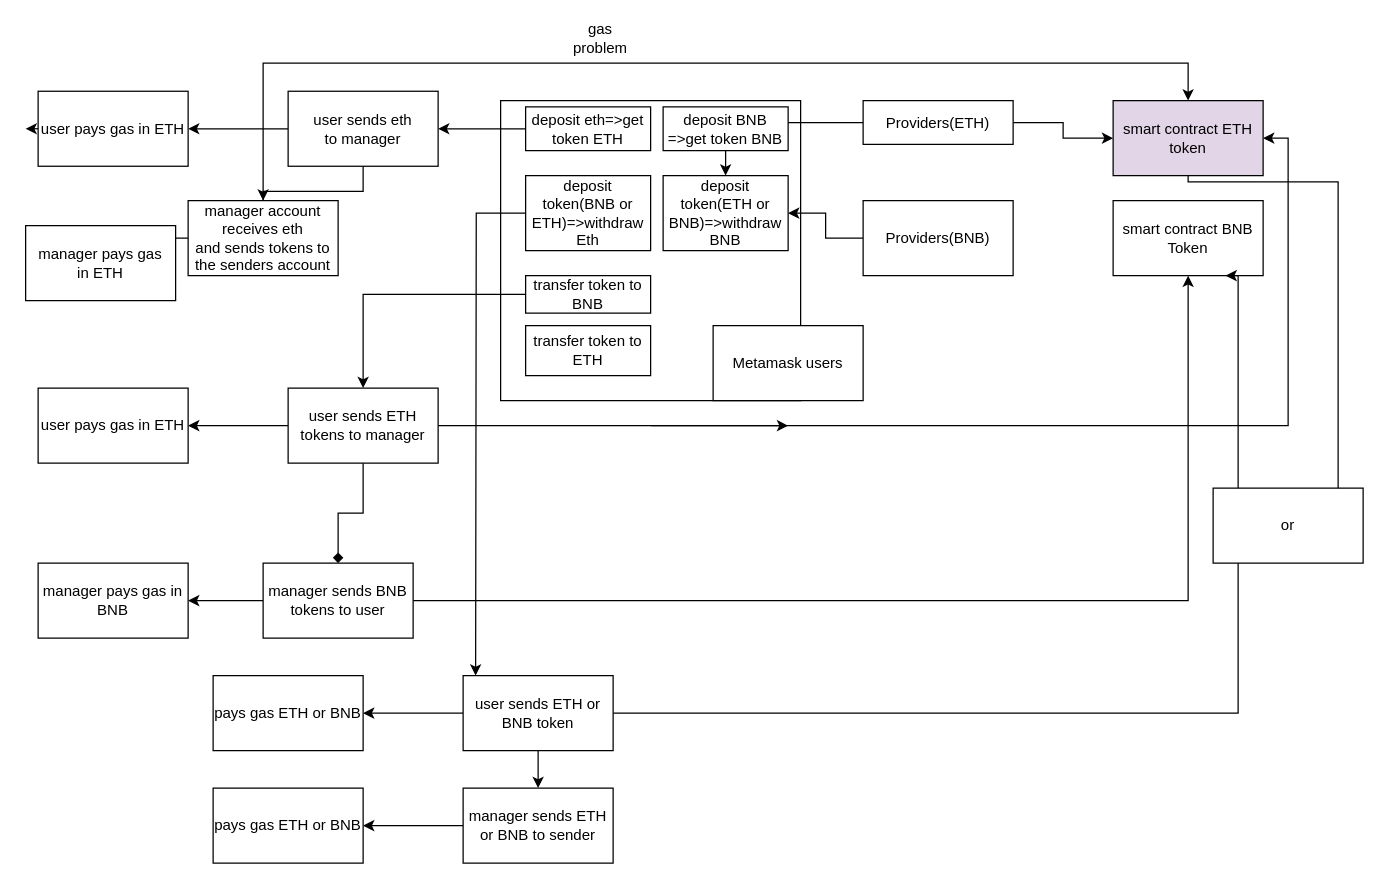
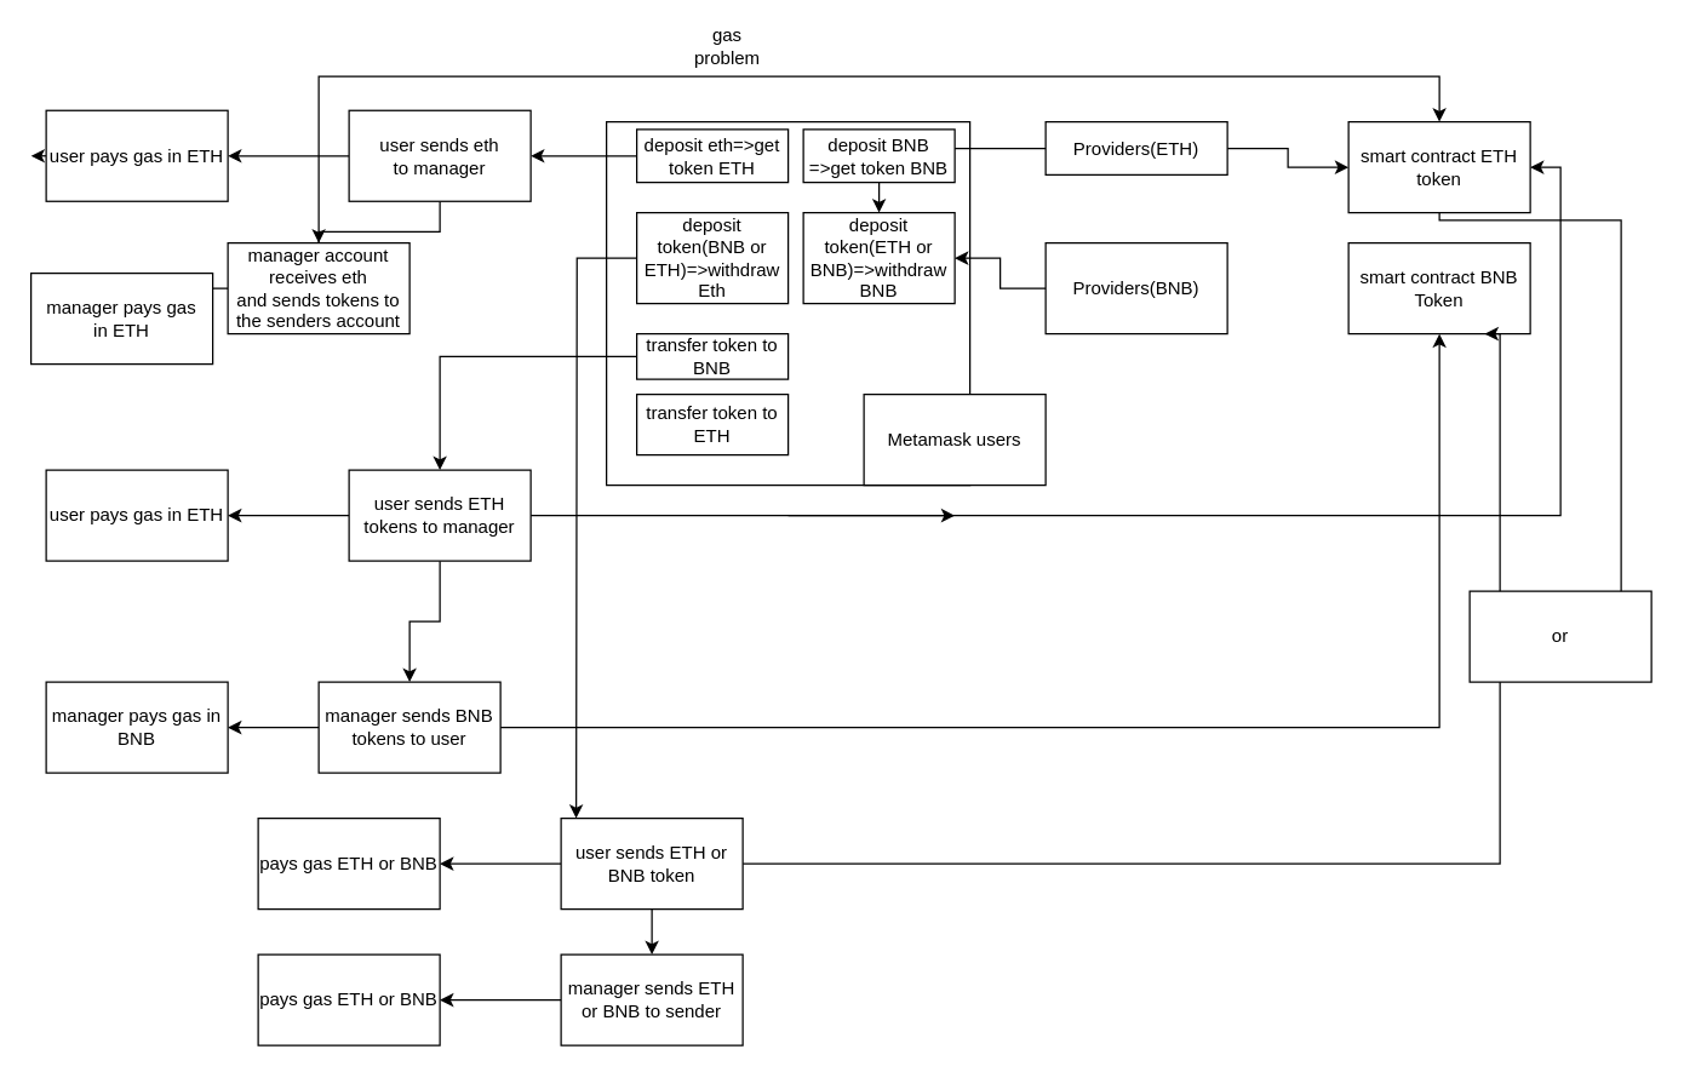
  <mxCell id="0" />
  <mxCell id="1" parent="0" />
  <mxCell id="2" value="" style="edgeStyle=orthogonalEdgeStyle;rounded=0;orthogonalLoop=1;jettySize=auto;html=1;" edge="1" parent="1"><mxGeometry relative="1" as="geometry"><mxPoint x="520" y="340" as="sourcePoint" /><mxPoint x="630" y="340" as="targetPoint" /></mxGeometry></mxCell>
  <mxCell id="3" value="" style="rounded=0;whiteSpace=wrap;html=1;" vertex="1" parent="1"><mxGeometry x="400" y="80" width="240" height="240" as="geometry" /></mxCell>
  <mxCell id="4" value="Metamask users" style="rounded=0;whiteSpace=wrap;html=1;" vertex="1" parent="1"><mxGeometry x="570" y="260" width="120" height="60" as="geometry" /></mxCell>
  <mxCell id="5" value="" style="edgeStyle=orthogonalEdgeStyle;rounded=0;orthogonalLoop=1;jettySize=auto;html=1;" edge="1" parent="1" source="6" target="21"><mxGeometry relative="1" as="geometry" /></mxCell>
  <mxCell id="6" value="deposit eth=&amp;gt;get token ETH" style="rounded=0;whiteSpace=wrap;html=1;" vertex="1" parent="1"><mxGeometry x="420" y="85" width="100" height="35" as="geometry" /></mxCell>
  <mxCell id="7" value="" style="edgeStyle=orthogonalEdgeStyle;rounded=0;orthogonalLoop=1;jettySize=auto;html=1;" edge="1" parent="1" source="8" target="31"><mxGeometry relative="1" as="geometry" /></mxCell>
  <mxCell id="8" value="transfer token to BNB" style="rounded=0;whiteSpace=wrap;html=1;" vertex="1" parent="1"><mxGeometry x="420" y="220" width="100" height="30" as="geometry" /></mxCell>
  <mxCell id="9" style="edgeStyle=orthogonalEdgeStyle;rounded=0;orthogonalLoop=1;jettySize=auto;html=1;" edge="1" parent="1" source="10"><mxGeometry relative="1" as="geometry"><mxPoint x="380" y="540" as="targetPoint" /></mxGeometry></mxCell>
  <mxCell id="10" value="deposit token(BNB or ETH)=&amp;gt;withdraw Eth" style="rounded=0;whiteSpace=wrap;html=1;" vertex="1" parent="1"><mxGeometry x="420" y="140" width="100" height="60" as="geometry" /></mxCell>
  <mxCell id="11" value="" style="edgeStyle=orthogonalEdgeStyle;rounded=0;orthogonalLoop=1;jettySize=auto;html=1;" edge="1" parent="1" source="13" target="16"><mxGeometry relative="1" as="geometry" /></mxCell>
  <mxCell id="12" value="" style="edgeStyle=orthogonalEdgeStyle;rounded=0;orthogonalLoop=1;jettySize=auto;html=1;" edge="1" parent="1" source="13" target="38"><mxGeometry relative="1" as="geometry" /></mxCell>
  <mxCell id="13" value="Providers(ETH)" style="rounded=0;whiteSpace=wrap;html=1;" vertex="1" parent="1"><mxGeometry x="690" y="80" width="120" height="35" as="geometry" /></mxCell>
  <mxCell id="14" value="transfer token to ETH" style="rounded=0;whiteSpace=wrap;html=1;" vertex="1" parent="1"><mxGeometry x="420" y="260" width="100" height="40" as="geometry" /></mxCell>
  <mxCell id="15" value="deposit BNB =&amp;gt;get token BNB" style="rounded=0;whiteSpace=wrap;html=1;" vertex="1" parent="1"><mxGeometry x="530" y="85" width="100" height="35" as="geometry" /></mxCell>
  <mxCell id="16" value="deposit token(ETH or BNB)=&amp;gt;withdraw BNB" style="rounded=0;whiteSpace=wrap;html=1;" vertex="1" parent="1"><mxGeometry x="530" y="140" width="100" height="60" as="geometry" /></mxCell>
  <mxCell id="17" value="" style="edgeStyle=orthogonalEdgeStyle;rounded=0;orthogonalLoop=1;jettySize=auto;html=1;" edge="1" parent="1" source="18" target="16"><mxGeometry relative="1" as="geometry" /></mxCell>
  <mxCell id="18" value="Providers(BNB)" style="rounded=0;whiteSpace=wrap;html=1;" vertex="1" parent="1"><mxGeometry x="690" y="160" width="120" height="60" as="geometry" /></mxCell>
  <mxCell id="19" value="" style="edgeStyle=orthogonalEdgeStyle;rounded=0;orthogonalLoop=1;jettySize=auto;html=1;" edge="1" parent="1" source="21" target="23"><mxGeometry relative="1" as="geometry" /></mxCell>
  <mxCell id="20" value="" style="edgeStyle=orthogonalEdgeStyle;rounded=0;orthogonalLoop=1;jettySize=auto;html=1;" edge="1" parent="1" source="21" target="26"><mxGeometry relative="1" as="geometry" /></mxCell>
  <mxCell id="21" value="user sends eth&lt;br&gt;to manager" style="whiteSpace=wrap;html=1;rounded=0;" vertex="1" parent="1"><mxGeometry x="230" y="72.5" width="120" height="60" as="geometry" /></mxCell>
  <mxCell id="22" style="edgeStyle=orthogonalEdgeStyle;rounded=0;orthogonalLoop=1;jettySize=auto;html=1;exitX=0;exitY=0.5;exitDx=0;exitDy=0;" edge="1" parent="1" source="23"><mxGeometry relative="1" as="geometry"><mxPoint x="20" y="103" as="targetPoint" /></mxGeometry></mxCell>
  <mxCell id="23" value="user pays gas in ETH" style="whiteSpace=wrap;html=1;rounded=0;" vertex="1" parent="1"><mxGeometry x="30" y="72.5" width="120" height="60" as="geometry" /></mxCell>
  <mxCell id="24" value="" style="edgeStyle=orthogonalEdgeStyle;rounded=0;orthogonalLoop=1;jettySize=auto;html=1;" edge="1" parent="1" source="26" target="27"><mxGeometry relative="1" as="geometry" /></mxCell>
  <mxCell id="25" style="edgeStyle=orthogonalEdgeStyle;rounded=0;orthogonalLoop=1;jettySize=auto;html=1;" edge="1" parent="1" source="26" target="38"><mxGeometry relative="1" as="geometry"><Array as="points"><mxPoint x="210" y="50" /><mxPoint x="950" y="50" /></Array></mxGeometry></mxCell>
  <mxCell id="26" value="manager account receives eth&lt;br&gt;and sends tokens to the senders account" style="whiteSpace=wrap;html=1;rounded=0;" vertex="1" parent="1"><mxGeometry x="150" y="160" width="120" height="60" as="geometry" /></mxCell>
  <mxCell id="27" value="manager pays gas&lt;br&gt;in ETH" style="whiteSpace=wrap;html=1;rounded=0;" vertex="1" parent="1"><mxGeometry x="20" y="180" width="120" height="60" as="geometry" /></mxCell>
  <mxCell id="28" value="" style="edgeStyle=orthogonalEdgeStyle;rounded=0;orthogonalLoop=1;jettySize=auto;html=1;" edge="1" parent="1" source="31" target="32"><mxGeometry relative="1" as="geometry" /></mxCell>
- <mxCell id="29" value="" style="edgeStyle=orthogonalEdgeStyle;rounded=0;orthogonalLoop=1;jettySize=auto;html=1;endArrow=diamond;" edge="1" parent="1" source="31" target="35"><mxGeometry relative="1" as="geometry" /></mxCell>
+ <mxCell id="29" value="" style="edgeStyle=orthogonalEdgeStyle;rounded=0;orthogonalLoop=1;jettySize=auto;html=1;" edge="1" parent="1" source="31" target="35"><mxGeometry relative="1" as="geometry" /></mxCell>
  <mxCell id="30" style="edgeStyle=orthogonalEdgeStyle;rounded=0;orthogonalLoop=1;jettySize=auto;html=1;entryX=1;entryY=0.5;entryDx=0;entryDy=0;" edge="1" parent="1" source="31" target="38"><mxGeometry relative="1" as="geometry" /></mxCell>
  <mxCell id="31" value="user sends ETH tokens to manager" style="whiteSpace=wrap;html=1;rounded=0;" vertex="1" parent="1"><mxGeometry x="230" y="310" width="120" height="60" as="geometry" /></mxCell>
  <mxCell id="32" value="user pays gas in ETH" style="whiteSpace=wrap;html=1;rounded=0;" vertex="1" parent="1"><mxGeometry x="30" y="310" width="120" height="60" as="geometry" /></mxCell>
  <mxCell id="33" value="" style="edgeStyle=orthogonalEdgeStyle;rounded=0;orthogonalLoop=1;jettySize=auto;html=1;" edge="1" parent="1" source="35" target="36"><mxGeometry relative="1" as="geometry" /></mxCell>
  <mxCell id="34" style="edgeStyle=orthogonalEdgeStyle;rounded=0;orthogonalLoop=1;jettySize=auto;html=1;exitX=1;exitY=0.5;exitDx=0;exitDy=0;entryX=0.5;entryY=1;entryDx=0;entryDy=0;" edge="1" parent="1" source="35" target="39"><mxGeometry relative="1" as="geometry" /></mxCell>
  <mxCell id="35" value="manager sends BNB tokens to user" style="whiteSpace=wrap;html=1;rounded=0;" vertex="1" parent="1"><mxGeometry x="210" y="450" width="120" height="60" as="geometry" /></mxCell>
  <mxCell id="36" value="manager pays gas in BNB" style="whiteSpace=wrap;html=1;rounded=0;" vertex="1" parent="1"><mxGeometry x="30" y="450" width="120" height="60" as="geometry" /></mxCell>
  <mxCell id="37" style="edgeStyle=orthogonalEdgeStyle;rounded=0;orthogonalLoop=1;jettySize=auto;html=1;exitX=0.5;exitY=1;exitDx=0;exitDy=0;" edge="1" parent="1" source="38"><mxGeometry relative="1" as="geometry"><mxPoint x="1070" y="400" as="targetPoint" /><Array as="points"><mxPoint x="950" y="145" /><mxPoint x="1070" y="145" /><mxPoint x="1070" y="150" /></Array></mxGeometry></mxCell>
- <mxCell id="38" value="smart contract ETH token" style="whiteSpace=wrap;html=1;rounded=0;fillColor=#e1d5e7;" vertex="1" parent="1"><mxGeometry x="890" y="80" width="120" height="60" as="geometry" /></mxCell>
+ <mxCell id="38" value="smart contract ETH token" style="whiteSpace=wrap;html=1;rounded=0;" vertex="1" parent="1"><mxGeometry x="890" y="80" width="120" height="60" as="geometry" /></mxCell>
  <mxCell id="39" value="smart contract BNB Token" style="whiteSpace=wrap;html=1;rounded=0;" vertex="1" parent="1"><mxGeometry x="890" y="160" width="120" height="60" as="geometry" /></mxCell>
  <mxCell id="40" value="gas problem" style="text;html=1;strokeColor=none;fillColor=none;align=center;verticalAlign=middle;whiteSpace=wrap;rounded=0;" vertex="1" parent="1"><mxGeometry x="460" y="20" width="40" height="20" as="geometry" /></mxCell>
  <mxCell id="41" style="edgeStyle=orthogonalEdgeStyle;rounded=0;orthogonalLoop=1;jettySize=auto;html=1;exitX=1;exitY=0.5;exitDx=0;exitDy=0;entryX=0.75;entryY=1;entryDx=0;entryDy=0;" edge="1" parent="1" source="44" target="39"><mxGeometry relative="1" as="geometry"><Array as="points"><mxPoint x="990" y="570" /><mxPoint x="990" y="220" /></Array></mxGeometry></mxCell>
  <mxCell id="42" value="" style="edgeStyle=orthogonalEdgeStyle;rounded=0;orthogonalLoop=1;jettySize=auto;html=1;" edge="1" parent="1" source="44" target="46"><mxGeometry relative="1" as="geometry" /></mxCell>
  <mxCell id="43" value="" style="edgeStyle=orthogonalEdgeStyle;rounded=0;orthogonalLoop=1;jettySize=auto;html=1;" edge="1" parent="1" source="44" target="48"><mxGeometry relative="1" as="geometry" /></mxCell>
  <mxCell id="44" value="user sends ETH or BNB token" style="rounded=0;whiteSpace=wrap;html=1;" vertex="1" parent="1"><mxGeometry x="370" y="540" width="120" height="60" as="geometry" /></mxCell>
  <mxCell id="45" value="or" style="rounded=0;whiteSpace=wrap;html=1;" vertex="1" parent="1"><mxGeometry x="970" y="390" width="120" height="60" as="geometry" /></mxCell>
  <mxCell id="46" value="pays gas ETH or BNB" style="whiteSpace=wrap;html=1;rounded=0;" vertex="1" parent="1"><mxGeometry x="170" y="540" width="120" height="60" as="geometry" /></mxCell>
  <mxCell id="47" value="" style="edgeStyle=orthogonalEdgeStyle;rounded=0;orthogonalLoop=1;jettySize=auto;html=1;" edge="1" parent="1" source="48" target="49"><mxGeometry relative="1" as="geometry" /></mxCell>
  <mxCell id="48" value="manager sends ETH or BNB to sender" style="rounded=0;whiteSpace=wrap;html=1;" vertex="1" parent="1"><mxGeometry x="370" y="630" width="120" height="60" as="geometry" /></mxCell>
  <mxCell id="49" value="pays gas ETH or BNB" style="whiteSpace=wrap;html=1;rounded=0;" vertex="1" parent="1"><mxGeometry x="170" y="630" width="120" height="60" as="geometry" /></mxCell>
